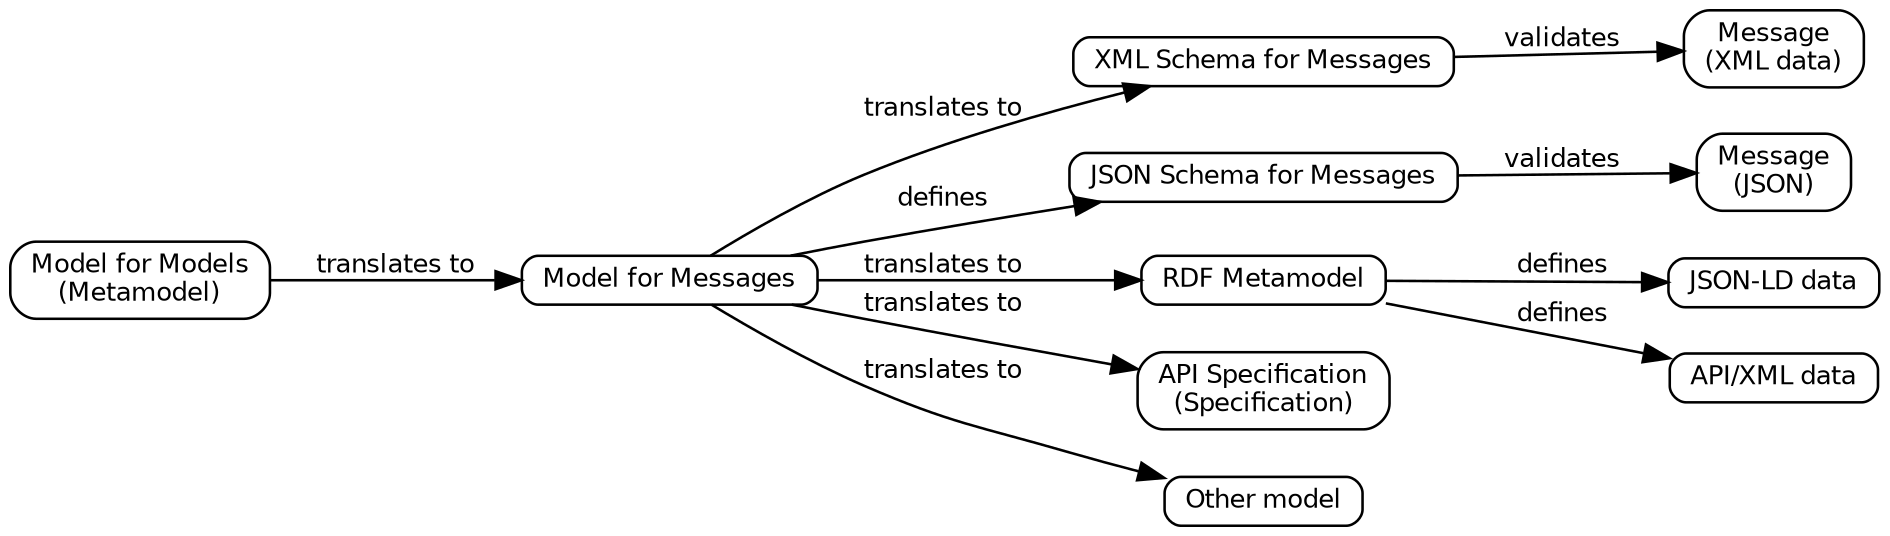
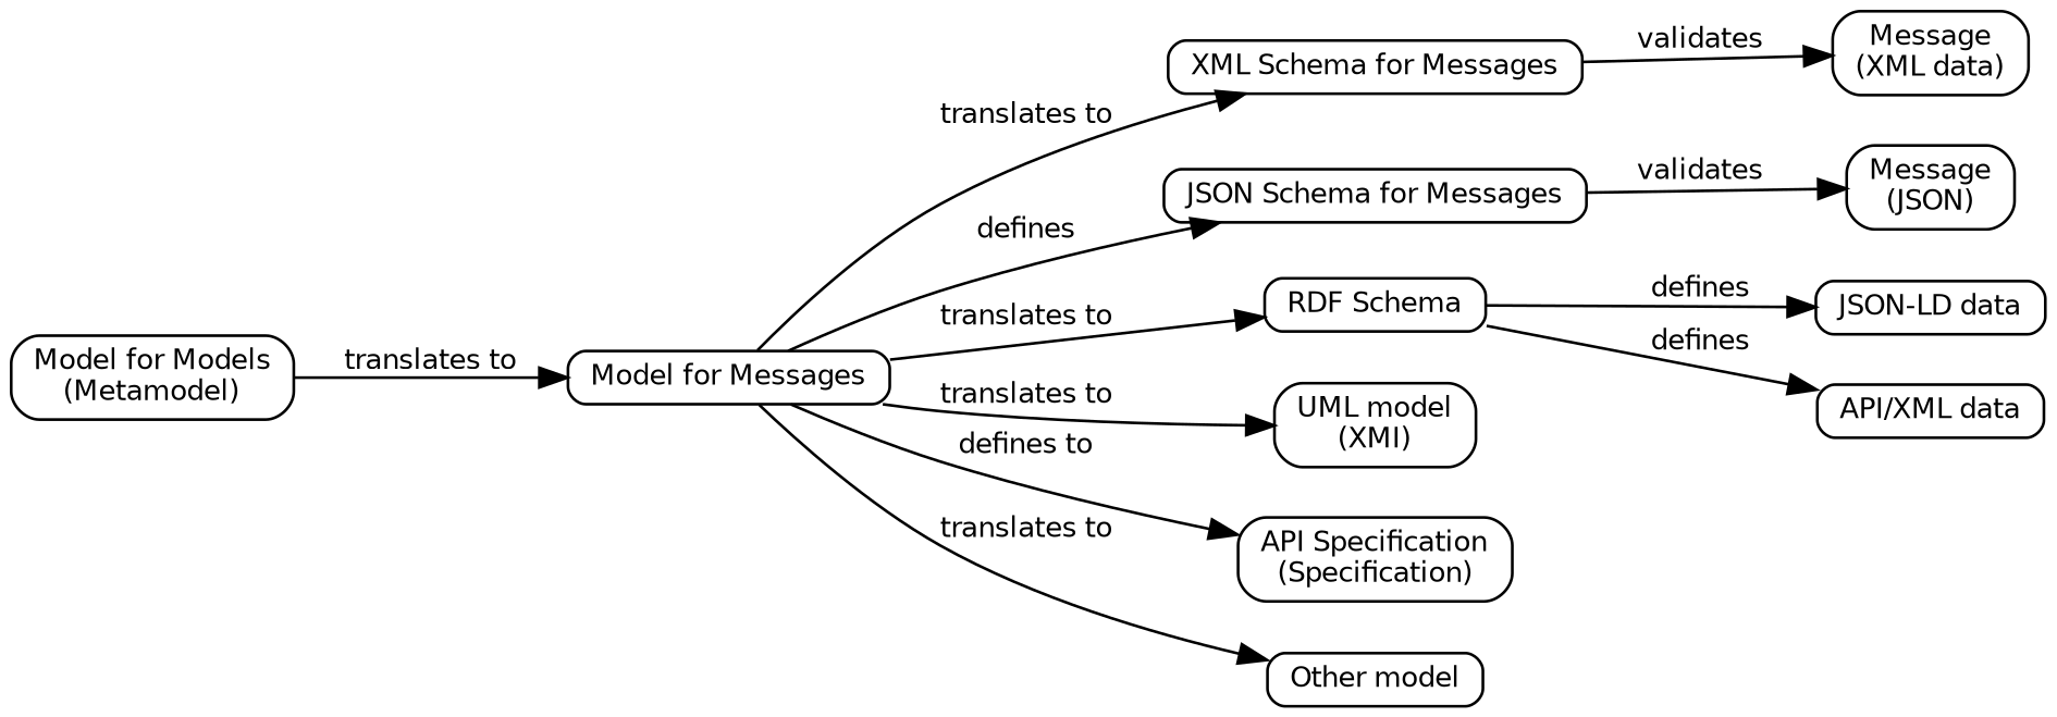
  digraph {
    rankdir=LR
    node [fontname=Helvetica fontsize=10 shape=box style=rounded]
    edge [dir=forward fontname=Helvetica fontsize=10]
    n1 [height=0 label="Message\n(XML data)" width=0]
    n2 [height=0 label="Message\n(JSON)" width=0]
    n3 [height=0 label="JSON-LD data" width=0]
    n4 [height=0 label="API/XML data" width=0]
    n5 [height=0 label="XML Schema for Messages" width=0]
    n6 [height=0 label="JSON Schema for Messages" width=0]
-   n7 [height=0 label="RDF Metamodel" width=0]
+   n7 [height=0 label="RDF Schema" width=0]
+   n8 [height=0 label="UML model\n(XMI)" width=0]
    n9 [height=0 label="API Specification\n(Specification)" width=0]
    n10 [height=0 label="Other model" width=0]
    n11 [height=0 label="Model for Messages\n" width=0]
    n12 [height=0 label="Model for Models\n(Metamodel)" width=0]
    subgraph sub_1 {
      rank=same
      n1
      n2
      n3
      n4
    }
    subgraph sub_2 {
      rank=same
      n5
      n6
      n7
+     n8
      n9
      n10
    }
    n5 -> n1 [label=validates]
    n6 -> n2 [label=validates]
    n7 -> n3 [label=defines]
    n7 -> n4 [label=defines]
    n11 -> n5 [label="translates to"]
    n11 -> n6 [label=defines]
    n11 -> n7 [label="translates to"]
-   n11 -> n9 [label="translates to"]
+   n11 -> n8 [label="translates to"]
+   n11 -> n9 [label="defines to"]
    n11 -> n10 [label="translates to"]
    n12 -> n11 [label="translates to"]
  }
